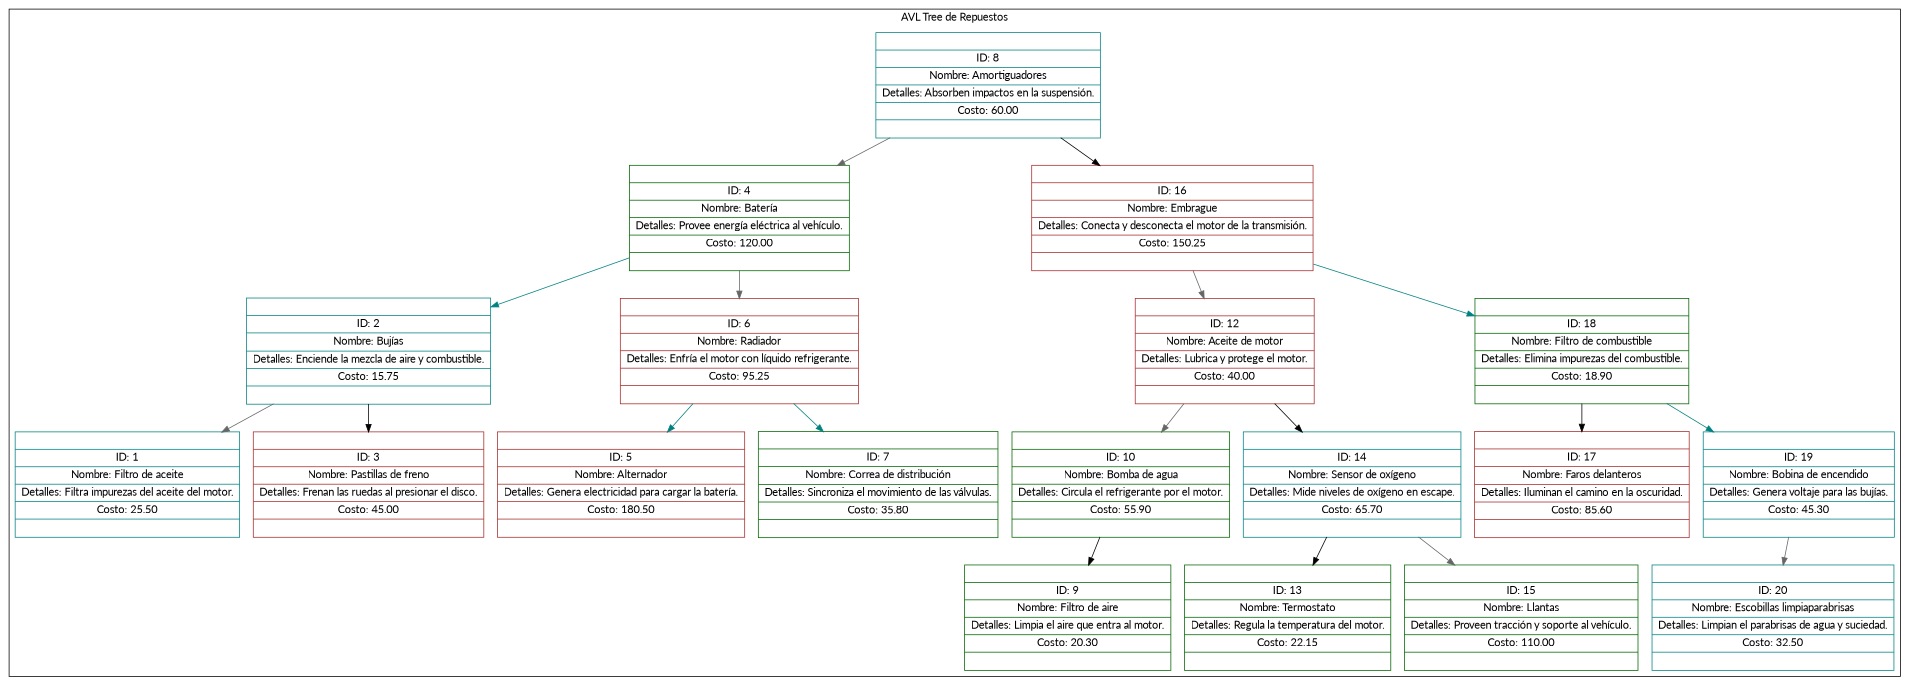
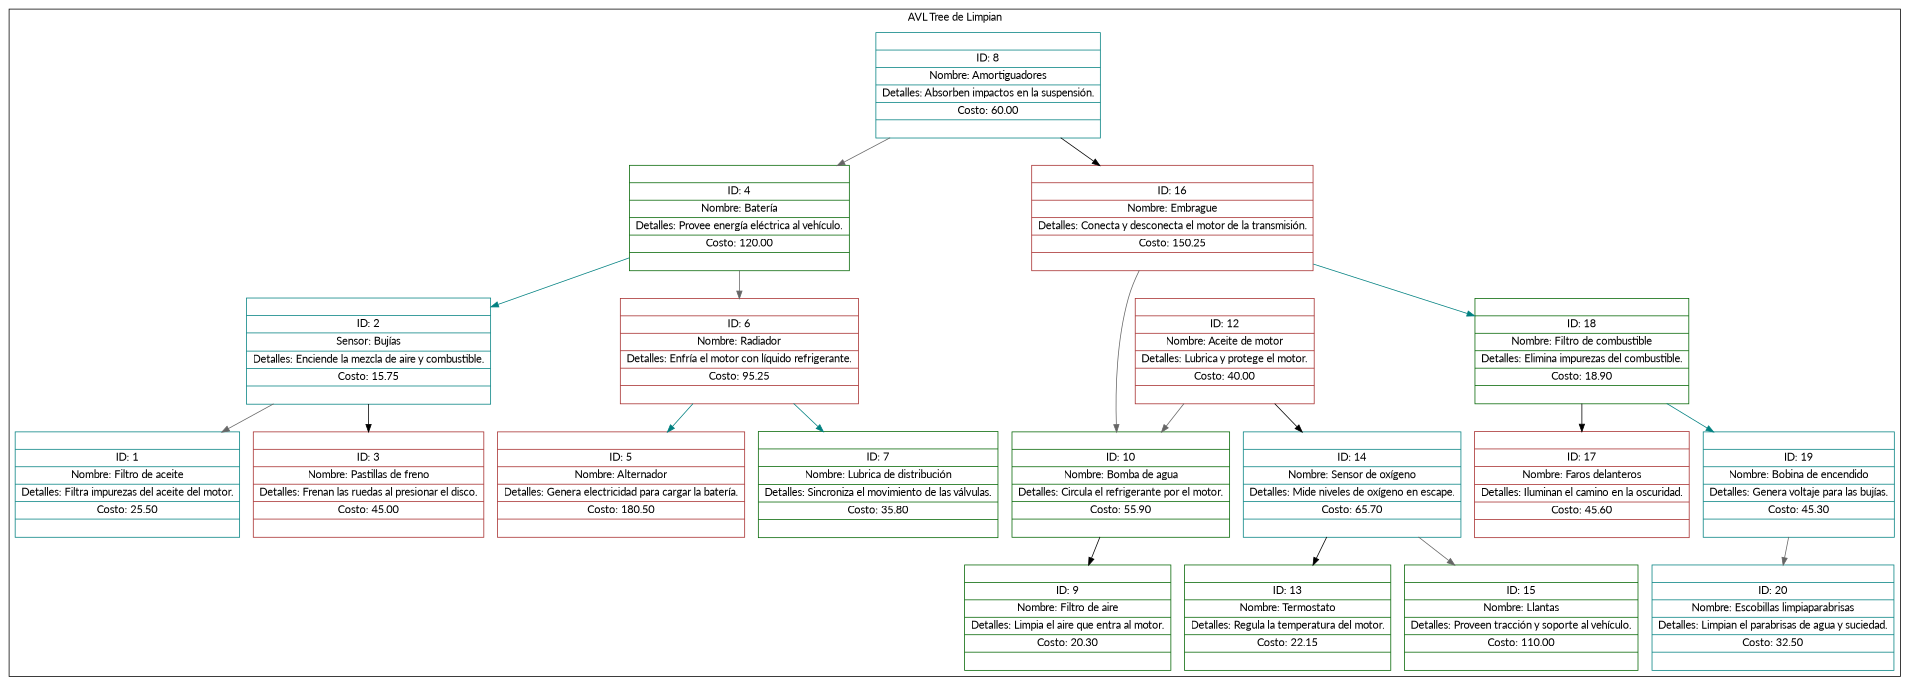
  digraph {
    fontname=Lato
    node [color=darkgreen fontname=Lato shape=record]
    edge [color=gray40 fontname=Lato]
    n1 [color=teal label="{<izq> | ID: 1 | Nombre: Filtro de aceite | Detalles: Filtra impurezas del aceite del motor. |Costo: 25.50 | <der>}"]
-   n2 [color=teal label="{<izq> | ID: 2 | Nombre: Bujías | Detalles: Enciende la mezcla de aire y combustible. |Costo: 15.75 | <der>}"]
+   n2 [color=teal label="{<izq> | ID: 2 | Sensor: Bujías | Detalles: Enciende la mezcla de aire y combustible. |Costo: 15.75 | <der>}"]
    n3 [color=brown label="{<izq> | ID: 3 | Nombre: Pastillas de freno | Detalles: Frenan las ruedas al presionar el disco. |Costo: 45.00 | <der>}"]
    n4 [label="{<izq> | ID: 4 | Nombre: Batería | Detalles: Provee energía eléctrica al vehículo. |Costo: 120.00 | <der>}"]
    n5 [color=brown label="{<izq> | ID: 6 | Nombre: Radiador | Detalles: Enfría el motor con líquido refrigerante. |Costo: 95.25 | <der>}"]
    n6 [color=brown label="{<izq> | ID: 5 | Nombre: Alternador | Detalles: Genera electricidad para cargar la batería. |Costo: 180.50 | <der>}"]
-   n7 [label="{<izq> | ID: 7 | Nombre: Correa de distribución | Detalles: Sincroniza el movimiento de las válvulas. |Costo: 35.80 | <der>}"]
+   n7 [label="{<izq> | ID: 7 | Nombre: Lubrica de distribución | Detalles: Sincroniza el movimiento de las válvulas. |Costo: 35.80 | <der>}"]
    n8 [color=teal label="{<izq> | ID: 8 | Nombre: Amortiguadores | Detalles: Absorben impactos en la suspensión. |Costo: 60.00 | <der>}"]
    n9 [color=brown label="{<izq> | ID: 16 | Nombre: Embrague | Detalles: Conecta y desconecta el motor de la transmisión. |Costo: 150.25 | <der>}"]
    n10 [label="{<izq> | ID: 9 | Nombre: Filtro de aire | Detalles: Limpia el aire que entra al motor. |Costo: 20.30 | <der>}"]
    n11 [label="{<izq> | ID: 10 | Nombre: Bomba de agua | Detalles: Circula el refrigerante por el motor. |Costo: 55.90 | <der>}"]
    n12 [color=brown label="{<izq> | ID: 12 | Nombre: Aceite de motor | Detalles: Lubrica y protege el motor. |Costo: 40.00 | <der>}"]
    n13 [color=teal label="{<izq> | ID: 14 | Nombre: Sensor de oxígeno | Detalles: Mide niveles de oxígeno en escape. |Costo: 65.70 | <der>}"]
    n14 [label="{<izq> | ID: 13 | Nombre: Termostato | Detalles: Regula la temperatura del motor. |Costo: 22.15 | <der>}"]
    n15 [label="{<izq> | ID: 15 | Nombre: Llantas | Detalles: Proveen tracción y soporte al vehículo. |Costo: 110.00 | <der>}"]
    n16 [label="{<izq> | ID: 18 | Nombre: Filtro de combustible | Detalles: Elimina impurezas del combustible. |Costo: 18.90 | <der>}"]
-   n17 [color=brown label="{<izq> | ID: 17 | Nombre: Faros delanteros | Detalles: Iluminan el camino en la oscuridad. |Costo: 85.60 | <der>}"]
+   n17 [color=brown label="{<izq> | ID: 17 | Nombre: Faros delanteros | Detalles: Iluminan el camino en la oscuridad. |Costo: 45.60 | <der>}"]
    n18 [color=teal label="{<izq> | ID: 19 | Nombre: Bobina de encendido | Detalles: Genera voltaje para las bujías. |Costo: 45.30 | <der>}"]
    n19 [color=teal label="{<izq> | ID: 20 | Nombre: Escobillas limpiaparabrisas | Detalles: Limpian el parabrisas de agua y suciedad. |Costo: 32.50 | <der>}"]
    subgraph cluster_1 {
-     label="AVL Tree de Repuestos"
+     label="AVL Tree de Limpian"
      n1
      n2
      n3
      n4
      n5
      n6
      n7
      n8
      n9
      n10
      n11
      n12
      n13
      n14
      n15
      n16
      n17
      n18
      n19
    }
    n2 -> n1
    n2 -> n3 [color=black]
    n4 -> n2 [color=teal]
    n4 -> n5
    n5 -> n6 [color=teal]
    n5 -> n7 [color=teal]
    n8 -> n4
    n8 -> n9 [color=black]
-   n9 -> n12
+   n9 -> n11
    n9 -> n16 [color=teal]
    n11 -> n10 [color=black]
    n12 -> n11
    n12 -> n13 [color=black]
    n13 -> n14 [color=black]
    n13 -> n15
    n16 -> n17 [color=black]
    n16 -> n18 [color=teal]
    n18 -> n19
  }
